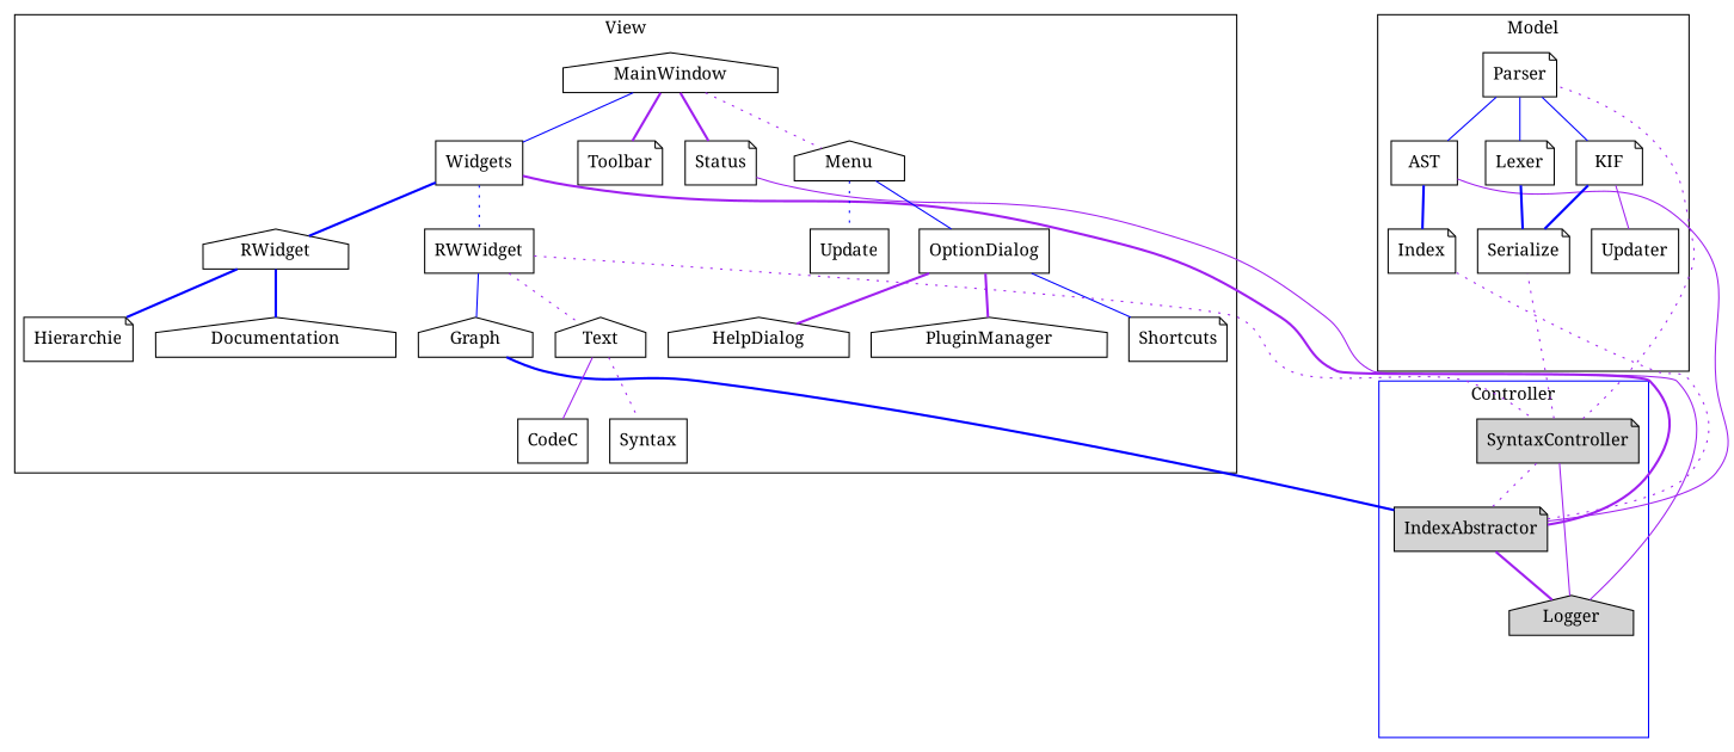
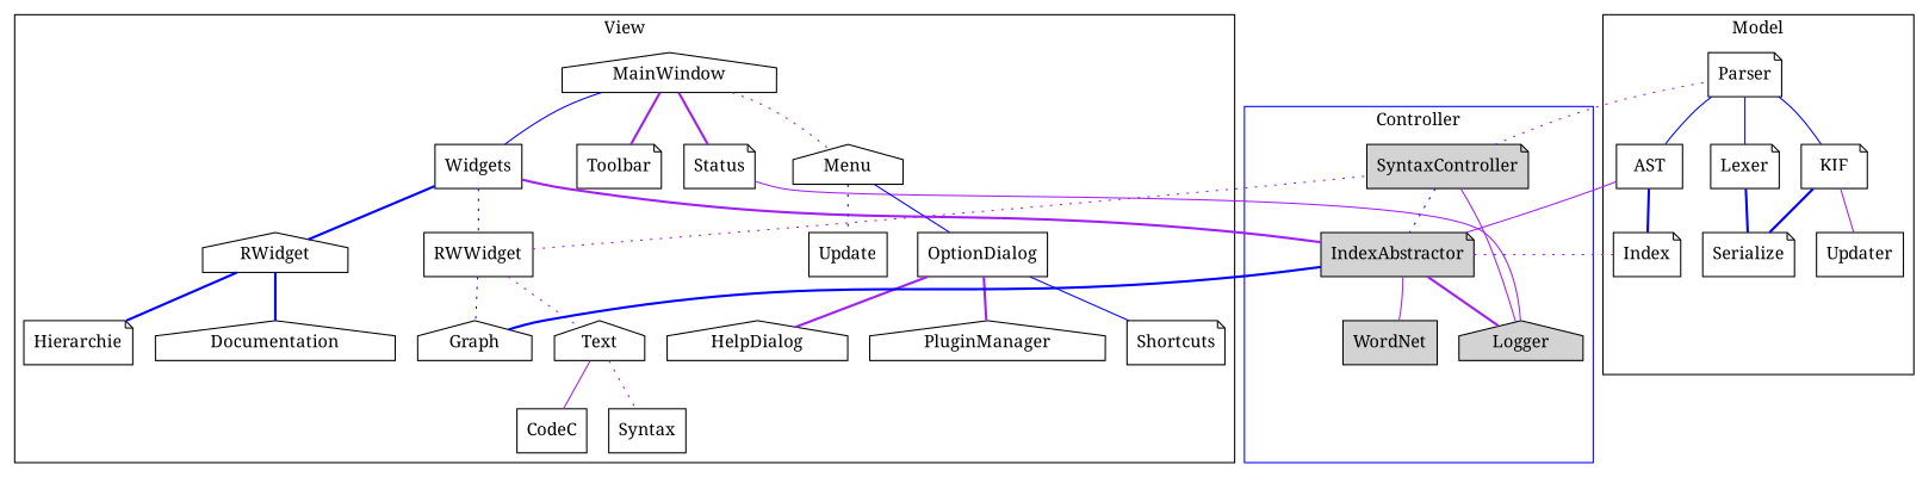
  graph {
    fontname="Noto Serif"
    rankdir=LT
    node [fontname="Noto Serif" shape=note]
    edge [color=purple fontname="Noto Serif" style=solid]
    n1 [label=MainWindow shape=house]
    n2 [label=Widgets shape=box]
    Toolbar
    n4 [label=Status]
    Menu [shape=house]
    RWidget [shape=house]
    RWWidget [shape=box]
    Update [shape=box]
    n9 [label=OptionDialog shape=box]
    n10 [label=Hierarchie]
    n11 [label=Documentation shape=house]
    n12 [label="Graph" shape=house]
    n13 [label=Text shape=house]
    CodeC [shape=box]
    Syntax [shape=box]
    n16 [label=HelpDialog shape=house]
    PluginManager [shape=house]
    Shortcuts
    n19 [label=SyntaxController style=filled]
    n20 [label=IndexAbstractor style=filled]
    n21 [label=Logger shape=house style=filled]
    V1 [style=invis shape=""]
+   n23 [label=WordNet shape=box style=filled]
    V2 [style=invis shape=""]
    V4 [style=invis shape=""]
    n26 [label=Parser]
    Lexer
    n28 [label=AST shape=box]
    n29 [label=KIF]
    Serialize
    Index
    V3 [style=invis shape=""]
    n33 [label=Updater shape=box]
    subgraph cluster_1 {
      label=View
      n1
      n2
      Toolbar
      n4
      Menu
      RWidget
      RWWidget
      Update
      n9
      n10
      n11
      n12
      n13
      CodeC
      Syntax
      n16
      PluginManager
      Shortcuts
    }
    subgraph cluster_2 {
      color=blue
      label=Controller
      n19
      n20
      n21
      V1
+     n23
      V2
      V4
    }
    subgraph cluster_3 {
      label=Model
      n26
      Lexer
      n28
      n29
      Serialize
      Index
      V3
      n33
    }
    n1 -- n2 [color=blue]
    n1 -- Toolbar [style=bold]
    n1 -- n4 [style=bold]
    n1 -- Menu [style=dotted]
    n2 -- RWidget [color=blue style=bold]
    n2 -- RWWidget [color=blue style=dotted]
    n2 -- n20 [constraint=false style=bold]
    n4 -- n21 [constraint=false]
    Menu -- Update [color=blue style=dotted]
    Menu -- n9 [color=blue]
    RWidget -- n10 [color=blue style=bold]
    RWidget -- n11 [color=blue style=bold]
-   RWWidget -- n12 [color=blue]
+   RWWidget -- n12 [color=blue style=dotted]
    RWWidget -- n13 [style=dotted]
    RWWidget -- n19 [constraint=false style=dotted]
    n9 -- n16 [style=bold]
    n9 -- PluginManager [style=bold]
    n9 -- Shortcuts [color=blue]
    n12 -- n20 [color=blue constraint=false style=bold]
    n13 -- CodeC
    n13 -- Syntax [style=dotted]
-   n19 -- n20 [style=dotted]
+   n19 -- n20 [color=blue style=dotted]
    n19 -- n21
    n19 -- n26 [constraint=false style=dotted]
-   n19 -- Serialize [constraint=false style=dotted]
    n20 -- n21 [style=bold]
    n20 -- V1 [style=invis color=""]
+   n20 -- n23 [style=invis color=""]
+   n20 -- n23 [constraint=false]
    n20 -- n28 [constraint=false]
    n20 -- Index [constraint=false style=dotted]
    V1 -- V2 [style=invis color=""]
+   n23 -- V4 [style=invis color=""]
    n26 -- Lexer [color=blue]
    n26 -- n28 [color=blue]
    n26 -- n29 [color=blue]
    Lexer -- Serialize [color=blue style=bold]
    n28 -- Index [color=blue style=bold]
    n29 -- Serialize [color=blue style=bold]
    n29 -- n33
    Index -- V3 [style=invis color=""]
    V3 -- V4 [style=invis color=""]
  }
